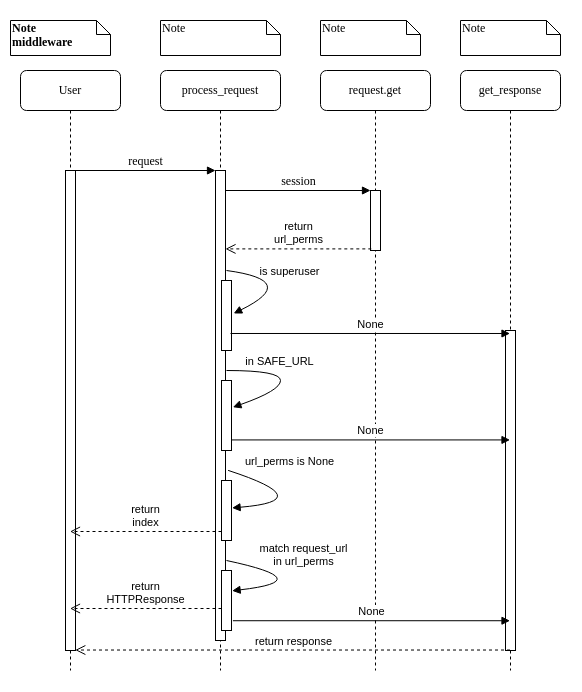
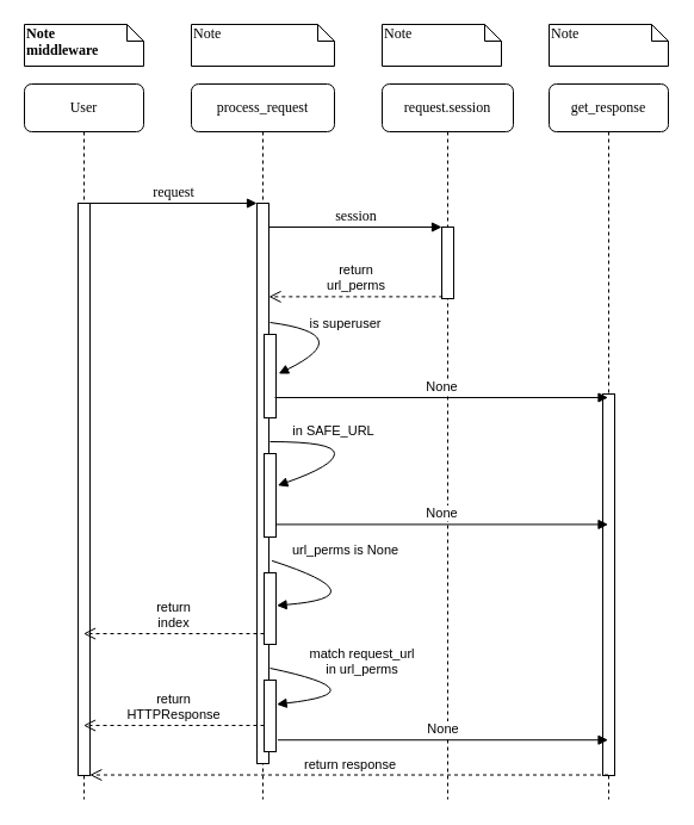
  <mxCell id="0" />
  <mxCell id="1" parent="0" />
  <mxCell id="2" value="process_request" style="shape=umlLifeline;perimeter=lifelinePerimeter;whiteSpace=wrap;html=1;container=1;collapsible=0;recursiveResize=0;outlineConnect=0;rounded=1;shadow=0;comic=0;labelBackgroundColor=none;strokeWidth=1;fontFamily=Verdana;fontSize=12;align=center;" parent="1" vertex="1"><mxGeometry x="160" y="70" width="120" height="600" as="geometry" /></mxCell>
  <mxCell id="3" value="" style="html=1;points=[];perimeter=orthogonalPerimeter;rounded=0;shadow=0;comic=0;labelBackgroundColor=none;strokeWidth=1;fontFamily=Verdana;fontSize=12;align=center;" parent="2" vertex="1"><mxGeometry x="55" y="100" width="10" height="470" as="geometry" /></mxCell>
  <mxCell id="4" value="" style="html=1;points=[];perimeter=orthogonalPerimeter;" vertex="1" parent="2"><mxGeometry x="61" y="210" width="10" height="70" as="geometry" /></mxCell>
  <mxCell id="5" value="is superuser" style="html=1;verticalAlign=bottom;endArrow=block;entryX=1.22;entryY=0.471;entryDx=0;entryDy=0;entryPerimeter=0;curved=1;" edge="1" parent="2" target="4"><mxGeometry x="-0.14" y="-1" width="80" relative="1" as="geometry"><mxPoint x="66" y="200" as="sourcePoint" /><mxPoint x="140" y="200" as="targetPoint" /><Array as="points"><mxPoint x="140" y="210" /></Array><mxPoint as="offset" /></mxGeometry></mxCell>
  <mxCell id="6" value="" style="html=1;points=[];perimeter=orthogonalPerimeter;" vertex="1" parent="2"><mxGeometry x="61" y="310" width="10" height="70" as="geometry" /></mxCell>
  <mxCell id="7" value="in SAFE_URL" style="html=1;verticalAlign=bottom;endArrow=block;curved=1;entryX=1.14;entryY=0.382;entryDx=0;entryDy=0;entryPerimeter=0;" edge="1" parent="2" target="6"><mxGeometry x="-0.147" width="80" relative="1" as="geometry"><mxPoint x="66" y="300" as="sourcePoint" /><mxPoint x="140" y="300" as="targetPoint" /><Array as="points"><mxPoint x="120" y="300" /><mxPoint x="120" y="320" /></Array><mxPoint as="offset" /></mxGeometry></mxCell>
  <mxCell id="8" value="" style="html=1;points=[];perimeter=orthogonalPerimeter;" vertex="1" parent="2"><mxGeometry x="61" y="410" width="10" height="60" as="geometry" /></mxCell>
  <mxCell id="9" value="url_perms is None" style="html=1;verticalAlign=bottom;startArrow=none;startFill=0;endArrow=block;startSize=8;entryX=1.06;entryY=0.457;entryDx=0;entryDy=0;entryPerimeter=0;curved=1;exitX=1.26;exitY=0.638;exitDx=0;exitDy=0;exitPerimeter=0;" edge="1" parent="2" source="3" target="8"><mxGeometry x="-0.38" y="19" width="60" relative="1" as="geometry"><mxPoint x="70" y="400" as="sourcePoint" /><mxPoint x="130" y="400" as="targetPoint" /><Array as="points"><mxPoint x="160" y="430" /></Array><mxPoint as="offset" /></mxGeometry></mxCell>
  <mxCell id="10" value="" style="html=1;points=[];perimeter=orthogonalPerimeter;" vertex="1" parent="2"><mxGeometry x="61" y="500" width="10" height="60" as="geometry" /></mxCell>
  <mxCell id="11" value="match request_url&lt;br&gt;in url_perms" style="html=1;verticalAlign=bottom;endArrow=block;curved=1;entryX=1.06;entryY=0.338;entryDx=0;entryDy=0;entryPerimeter=0;" edge="1" parent="2" target="10"><mxGeometry x="-0.163" y="6" width="80" relative="1" as="geometry"><mxPoint x="66" y="490" as="sourcePoint" /><mxPoint x="140" y="490" as="targetPoint" /><Array as="points"><mxPoint x="160" y="510" /></Array><mxPoint as="offset" /></mxGeometry></mxCell>
- <mxCell id="12" value="request.get" style="shape=umlLifeline;perimeter=lifelinePerimeter;whiteSpace=wrap;html=1;container=1;collapsible=0;recursiveResize=0;outlineConnect=0;rounded=1;shadow=0;comic=0;labelBackgroundColor=none;strokeWidth=1;fontFamily=Verdana;fontSize=12;align=center;" parent="1" vertex="1"><mxGeometry x="320" y="70" width="110" height="600" as="geometry" /></mxCell>
+ <mxCell id="12" value="request.session" style="shape=umlLifeline;perimeter=lifelinePerimeter;whiteSpace=wrap;html=1;container=1;collapsible=0;recursiveResize=0;outlineConnect=0;rounded=1;shadow=0;comic=0;labelBackgroundColor=none;strokeWidth=1;fontFamily=Verdana;fontSize=12;align=center;" parent="1" vertex="1"><mxGeometry x="320" y="70" width="110" height="600" as="geometry" /></mxCell>
  <mxCell id="13" value="" style="html=1;points=[];perimeter=orthogonalPerimeter;rounded=0;shadow=0;comic=0;labelBackgroundColor=none;strokeWidth=1;fontFamily=Verdana;fontSize=12;align=center;" parent="12" vertex="1"><mxGeometry x="50" y="120" width="10" height="60" as="geometry" /></mxCell>
  <mxCell id="14" value="get_response" style="shape=umlLifeline;perimeter=lifelinePerimeter;whiteSpace=wrap;html=1;container=1;collapsible=0;recursiveResize=0;outlineConnect=0;rounded=1;shadow=0;comic=0;labelBackgroundColor=none;strokeWidth=1;fontFamily=Verdana;fontSize=12;align=center;" parent="1" vertex="1"><mxGeometry x="460" y="70" width="100" height="600" as="geometry" /></mxCell>
  <mxCell id="15" value="User" style="shape=umlLifeline;perimeter=lifelinePerimeter;whiteSpace=wrap;html=1;container=1;collapsible=0;recursiveResize=0;outlineConnect=0;rounded=1;shadow=0;comic=0;labelBackgroundColor=none;strokeWidth=1;fontFamily=Verdana;fontSize=12;align=center;" parent="1" vertex="1"><mxGeometry x="20" y="70" width="100" height="600" as="geometry" /></mxCell>
  <mxCell id="16" value="" style="html=1;points=[];perimeter=orthogonalPerimeter;rounded=0;shadow=0;comic=0;labelBackgroundColor=none;strokeWidth=1;fontFamily=Verdana;fontSize=12;align=center;" parent="15" vertex="1"><mxGeometry x="45" y="100" width="10" height="480" as="geometry" /></mxCell>
  <mxCell id="17" value="" style="html=1;points=[];perimeter=orthogonalPerimeter;rounded=0;shadow=0;comic=0;labelBackgroundColor=none;strokeWidth=1;fontFamily=Verdana;fontSize=12;align=center;" parent="1" vertex="1"><mxGeometry x="505" y="330" width="10" height="320" as="geometry" /></mxCell>
  <mxCell id="18" value="request" style="html=1;verticalAlign=bottom;endArrow=block;entryX=0;entryY=0;labelBackgroundColor=none;fontFamily=Verdana;fontSize=12;edgeStyle=elbowEdgeStyle;elbow=vertical;" parent="1" source="16" target="3" edge="1"><mxGeometry relative="1" as="geometry"><mxPoint x="140" y="180" as="sourcePoint" /></mxGeometry></mxCell>
  <mxCell id="19" value="session" style="html=1;verticalAlign=bottom;endArrow=block;entryX=0;entryY=0;labelBackgroundColor=none;fontFamily=Verdana;fontSize=12;edgeStyle=elbowEdgeStyle;elbow=vertical;" parent="1" source="3" target="13" edge="1"><mxGeometry relative="1" as="geometry"><mxPoint x="290" y="190" as="sourcePoint" /></mxGeometry></mxCell>
- <mxCell id="20" value="&lt;b&gt;Note&lt;br&gt;middleware&lt;/b&gt;" style="shape=note;whiteSpace=wrap;html=1;size=14;verticalAlign=top;align=left;spacingTop=-6;rounded=0;shadow=0;comic=0;labelBackgroundColor=none;strokeWidth=1;fontFamily=Verdana;fontSize=12" parent="1" vertex="1"><mxGeometry x="10" y="20" width="100" height="35" as="geometry" /></mxCell>
+ <mxCell id="20" value="&lt;b&gt;Note&lt;br&gt;middleware&lt;/b&gt;" style="shape=note;whiteSpace=wrap;html=1;size=14;verticalAlign=top;align=left;spacingTop=-6;rounded=0;shadow=0;comic=0;labelBackgroundColor=none;strokeWidth=1;fontFamily=Verdana;fontSize=12" parent="1" vertex="1"><mxGeometry x="20" y="20" width="100" height="35" as="geometry" /></mxCell>
  <mxCell id="21" value="Note" style="shape=note;whiteSpace=wrap;html=1;size=14;verticalAlign=top;align=left;spacingTop=-6;rounded=0;shadow=0;comic=0;labelBackgroundColor=none;strokeWidth=1;fontFamily=Verdana;fontSize=12" parent="1" vertex="1"><mxGeometry x="160" y="20" width="120" height="35" as="geometry" /></mxCell>
  <mxCell id="22" value="Note" style="shape=note;whiteSpace=wrap;html=1;size=14;verticalAlign=top;align=left;spacingTop=-6;rounded=0;shadow=0;comic=0;labelBackgroundColor=none;strokeWidth=1;fontFamily=Verdana;fontSize=12" parent="1" vertex="1"><mxGeometry x="320" y="20" width="100" height="35" as="geometry" /></mxCell>
  <mxCell id="23" value="Note" style="shape=note;whiteSpace=wrap;html=1;size=14;verticalAlign=top;align=left;spacingTop=-6;rounded=0;shadow=0;comic=0;labelBackgroundColor=none;strokeWidth=1;fontFamily=Verdana;fontSize=12" parent="1" vertex="1"><mxGeometry x="460" y="20" width="100" height="35" as="geometry" /></mxCell>
  <mxCell id="24" value="return&lt;br&gt;url_perms" style="html=1;verticalAlign=bottom;endArrow=open;dashed=1;endSize=8;exitX=0.08;exitY=0.49;exitDx=0;exitDy=0;exitPerimeter=0;" edge="1" parent="1"><mxGeometry relative="1" as="geometry"><mxPoint x="370.8" y="248.4" as="sourcePoint" /><mxPoint x="225" y="248.4" as="targetPoint" /></mxGeometry></mxCell>
  <mxCell id="25" value="return&lt;br&gt;index" style="html=1;verticalAlign=bottom;endArrow=open;dashed=1;endSize=8;" edge="1" parent="1" target="15"><mxGeometry relative="1" as="geometry"><mxPoint x="221" y="531" as="sourcePoint" /><mxPoint x="90" y="531" as="targetPoint" /></mxGeometry></mxCell>
  <mxCell id="26" value="return&lt;br&gt;HTTPResponse" style="html=1;verticalAlign=bottom;endArrow=open;dashed=1;endSize=8;" edge="1" parent="1"><mxGeometry relative="1" as="geometry"><mxPoint x="221" y="608" as="sourcePoint" /><mxPoint x="69.5" y="608" as="targetPoint" /></mxGeometry></mxCell>
  <mxCell id="27" value="None" style="html=1;verticalAlign=bottom;endArrow=block;exitX=0.9;exitY=0.757;exitDx=0;exitDy=0;exitPerimeter=0;" edge="1" parent="1" source="4" target="14"><mxGeometry width="80" relative="1" as="geometry"><mxPoint x="270" y="330" as="sourcePoint" /><mxPoint x="350" y="330" as="targetPoint" /></mxGeometry></mxCell>
  <mxCell id="28" value="None" style="html=1;verticalAlign=bottom;endArrow=block;exitX=0.98;exitY=0.849;exitDx=0;exitDy=0;exitPerimeter=0;" edge="1" parent="1" source="6" target="14"><mxGeometry width="80" relative="1" as="geometry"><mxPoint x="240" y="440" as="sourcePoint" /><mxPoint x="480" y="440" as="targetPoint" /></mxGeometry></mxCell>
  <mxCell id="29" value="None" style="html=1;verticalAlign=bottom;endArrow=block;exitX=1.14;exitY=0.837;exitDx=0;exitDy=0;exitPerimeter=0;" edge="1" parent="1" source="10" target="14"><mxGeometry width="80" relative="1" as="geometry"><mxPoint x="240" y="620" as="sourcePoint" /><mxPoint x="480" y="620" as="targetPoint" /></mxGeometry></mxCell>
  <mxCell id="30" value="return response" style="html=1;verticalAlign=bottom;endArrow=open;dashed=1;endSize=8;entryX=0.98;entryY=0.999;entryDx=0;entryDy=0;entryPerimeter=0;" edge="1" parent="1" source="14" target="16"><mxGeometry relative="1" as="geometry"><mxPoint x="490" y="640" as="sourcePoint" /><mxPoint x="410" y="640" as="targetPoint" /></mxGeometry></mxCell>
